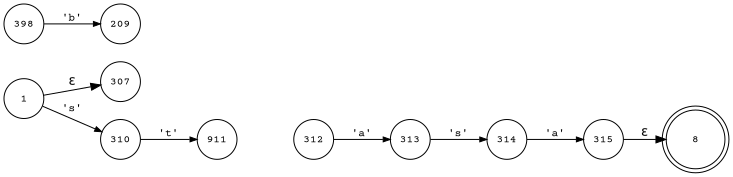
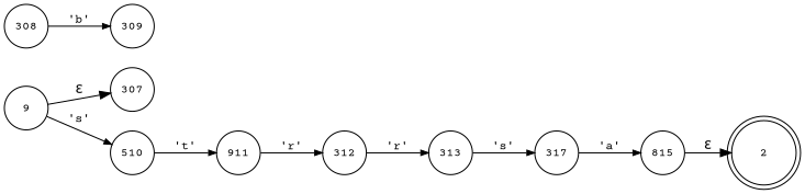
  digraph {
    fontname="Courier Prime"
    rankdir=LR
    node [fixedsize=true fontname="Courier Prime" fontsize=11 shape=circle peripheries=1]
    edge [fontname="Courier Prime" arrowhead=normal arrowsize=.7 fontsize=11]
-   n1 [label=8 shape=doublecircle width=.6 peripheries=""]
-   n2 [label=1 width=.55]
+   n1 [label=2 shape=doublecircle width=.6 peripheries=""]
+   n2 [label=9 width=.55]
    n3 [label=307 width=.55]
-   n4 [label=310 width=.55]
-   n5 [label=398 width=.55]
-   n6 [label=209 width=.55]
+   n4 [label=510 width=.55]
+   n5 [label=308 width=.55]
+   n6 [label=309 width=.55]
    n7 [label=911 width=.55]
    n8 [label=312 width=.55]
    n9 [label=313 width=.55]
-   n10 [label=314 width=.55]
-   n11 [label=315 width=.55]
+   n10 [label=317 width=.55]
+   n11 [label=815 width=.55]
    n2 -> n3 [label="&epsilon;" arrowhead="" arrowsize="" fontsize=""]
    n2 -> n4 [label="'s'"]
    n4 -> n7 [label="'t'"]
    n5 -> n6 [label="'b'"]
-   n8 -> n9 [label="'a'"]
+   n7 -> n8 [label="'r'"]
+   n8 -> n9 [label="'r'"]
    n9 -> n10 [label="'s'"]
    n10 -> n11 [label="'a'"]
    n11 -> n1 [label="&epsilon;" arrowhead="" arrowsize="" fontsize=""]
  }
